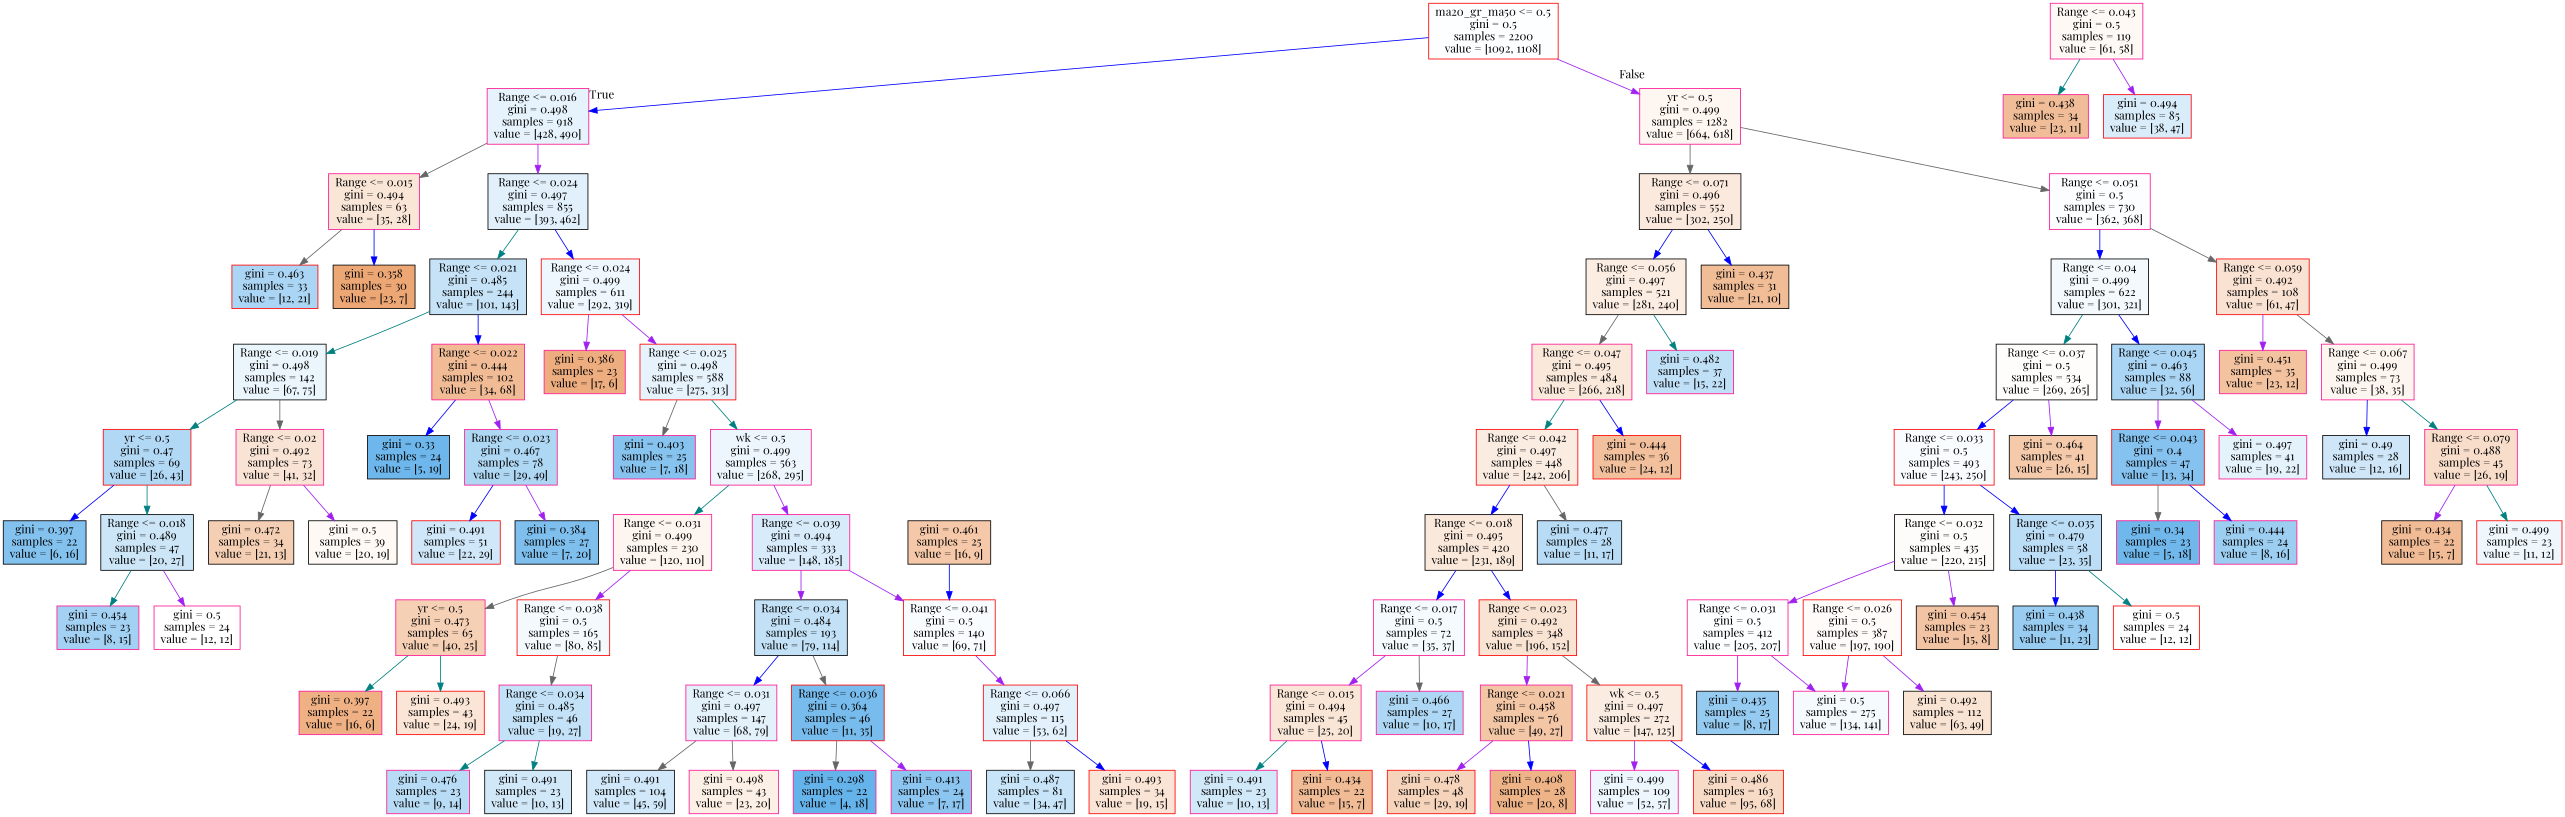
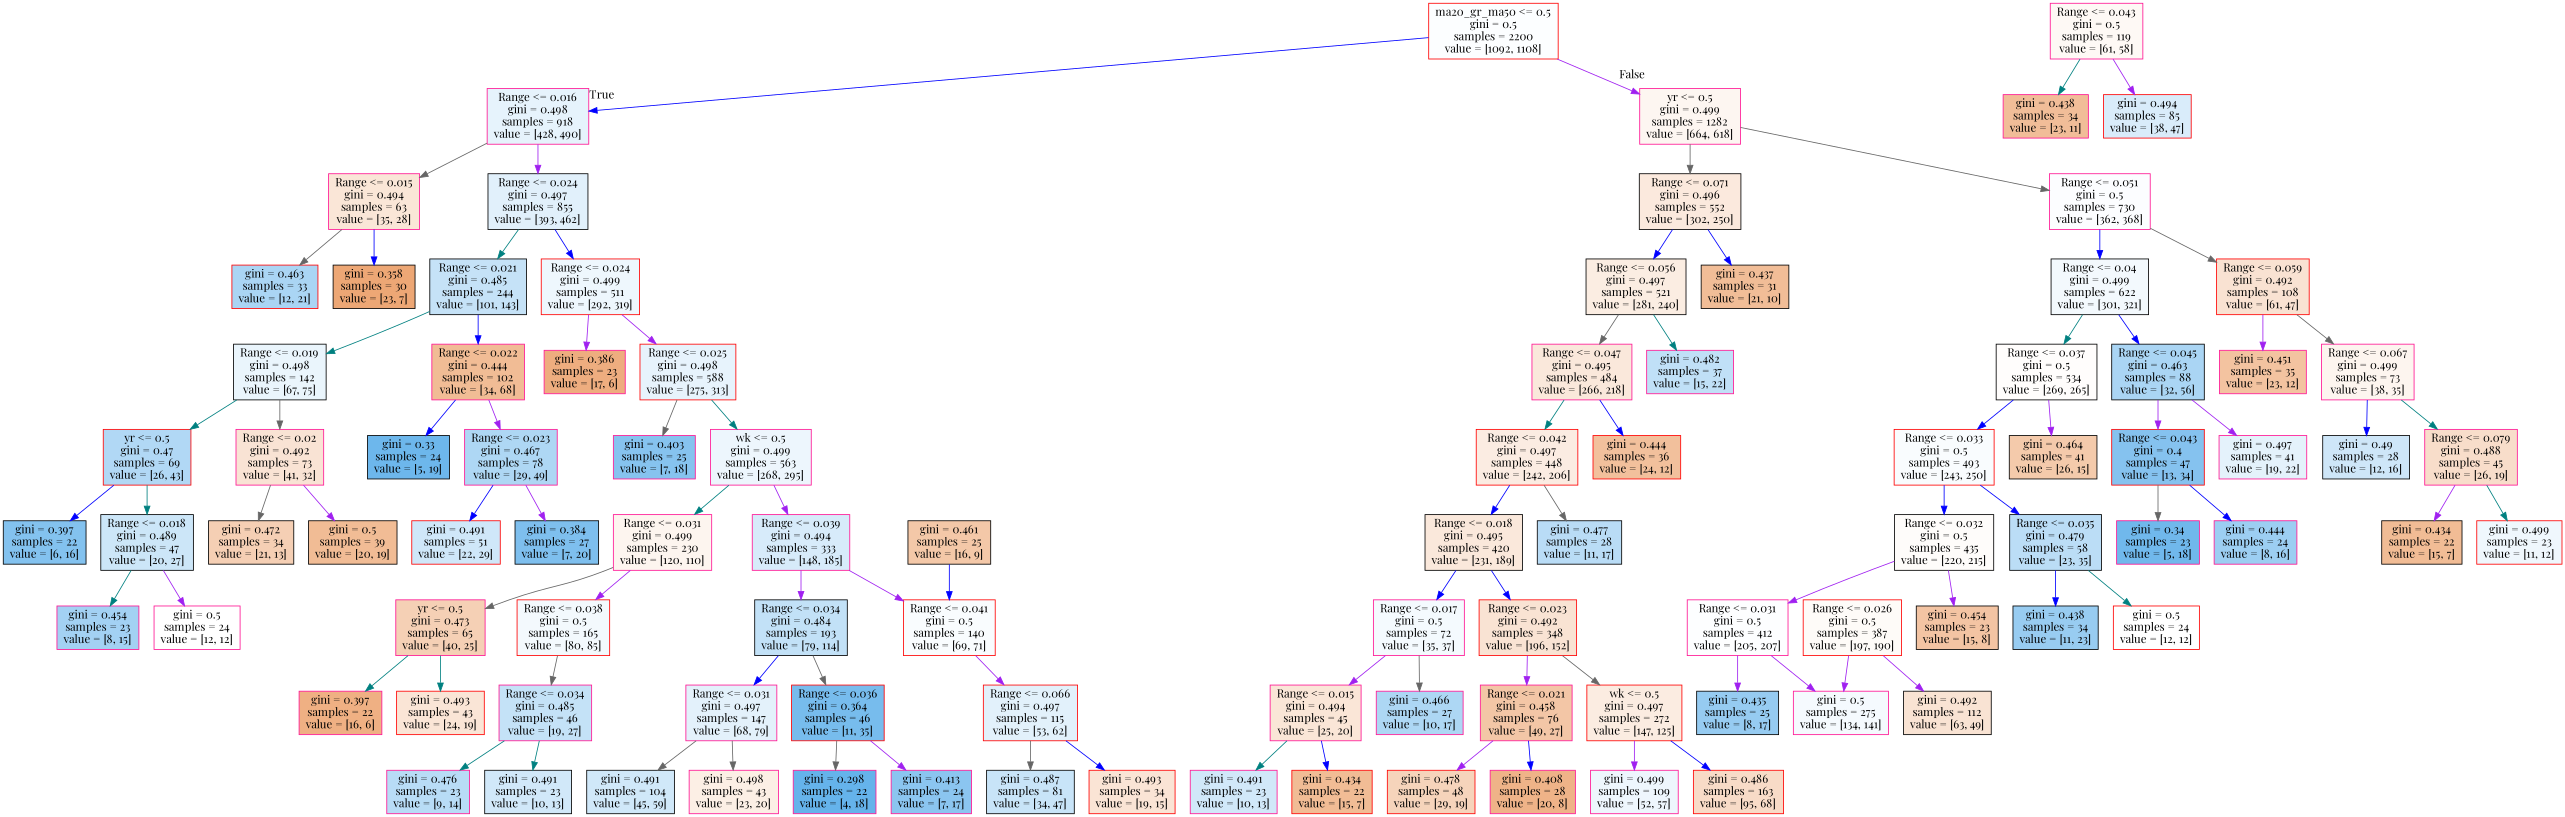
  digraph {
    fontname="Playfair Display"
    node [color=deeppink fillcolor="#f1bc95" fontname="Playfair Display" shape=box style=filled]
    edge [color=purple fontname="Playfair Display"]
    n1 [color=red fillcolor="#fcfeff" label="ma20_gr_ma50 <= 0.5\ngini = 0.5\nsamples = 2200\nvalue = [1092, 1108]"]
    n2 [fillcolor="#e6f3fc" label="Range <= 0.016\ngini = 0.498\nsamples = 918\nvalue = [428, 490]"]
    n3 [fillcolor="#fdf6f1" label="yr <= 0.5\ngini = 0.499\nsamples = 1282\nvalue = [664, 618]"]
    n4 [fillcolor="#fae6d7" label="Range <= 0.015\ngini = 0.494\nsamples = 63\nvalue = [35, 28]"]
    n5 [color=black fillcolor="#e1f0fb" label="Range <= 0.024\ngini = 0.497\nsamples = 855\nvalue = [393, 462]"]
    n6 [color=black fillcolor="#fbe9dd" label="Range <= 0.071\ngini = 0.496\nsamples = 552\nvalue = [302, 250]"]
    n7 [fillcolor="#fcfdff" label="Range <= 0.051\ngini = 0.5\nsamples = 730\nvalue = [362, 368]"]
    n8 [color=red fillcolor="#aad5f4" label="gini = 0.463\nsamples = 33\nvalue = [12, 21]"]
    n9 [color=black fillcolor="#eda775" label="gini = 0.358\nsamples = 30\nvalue = [23, 7]"]
    n10 [color=black fillcolor="#c5e2f7" label="Range <= 0.021\ngini = 0.485\nsamples = 244\nvalue = [101, 143]"]
-   n11 [color=red fillcolor="#eef7fd" label="Range <= 0.024\ngini = 0.499\nsamples = 611\nvalue = [292, 319]"]
+   n11 [color=red fillcolor="#eef7fd" label="Range <= 0.024\ngini = 0.499\nsamples = 511\nvalue = [292, 319]"]
    n12 [color=black fillcolor="#eaf5fc" label="Range <= 0.019\ngini = 0.498\nsamples = 142\nvalue = [67, 75]"]
    n13 [label="Range <= 0.022\ngini = 0.444\nsamples = 102\nvalue = [34, 68]"]
    n14 [fillcolor="#eead7f" label="gini = 0.386\nsamples = 23\nvalue = [17, 6]"]
    n15 [color=red fillcolor="#e7f3fc" label="Range <= 0.025\ngini = 0.498\nsamples = 588\nvalue = [275, 313]"]
    n16 [color=red fillcolor="#b1d8f5" label="yr <= 0.5\ngini = 0.47\nsamples = 69\nvalue = [26, 43]"]
    n17 [fillcolor="#f9e3d4" label="Range <= 0.02\ngini = 0.492\nsamples = 73\nvalue = [41, 32]"]
    n18 [color=black fillcolor="#6db7ec" label="gini = 0.33\nsamples = 24\nvalue = [5, 19]"]
    n19 [fillcolor="#aed7f4" label="Range <= 0.023\ngini = 0.467\nsamples = 78\nvalue = [29, 49]"]
    n20 [color=black fillcolor="#83c2ef" label="gini = 0.397\nsamples = 22\nvalue = [6, 16]"]
    n21 [color=black fillcolor="#cce6f8" label="Range <= 0.018\ngini = 0.489\nsamples = 47\nvalue = [20, 27]"]
    n22 [color=black fillcolor="#f5cfb4" label="gini = 0.472\nsamples = 34\nvalue = [21, 13]"]
-   n23 [color=black fillcolor="#fef9f5" label="gini = 0.5\nsamples = 39\nvalue = [20, 19]"]
+   n23 [color=black label="gini = 0.5\nsamples = 39\nvalue = [20, 19]"]
    n24 [fillcolor="#a3d1f3" label="gini = 0.454\nsamples = 23\nvalue = [8, 15]"]
    n25 [fillcolor="#ffffff" label="gini = 0.5\nsamples = 24\nvalue = [12, 12]"]
    n26 [color=red fillcolor="#cfe7f9" label="gini = 0.491\nsamples = 51\nvalue = [22, 29]"]
    n27 [color=black fillcolor="#7ebfee" label="gini = 0.384\nsamples = 27\nvalue = [7, 20]"]
    n28 [fillcolor="#86c3ef" label="gini = 0.403\nsamples = 25\nvalue = [7, 18]"]
    n29 [fillcolor="#edf6fd" label="wk <= 0.5\ngini = 0.499\nsamples = 563\nvalue = [268, 295]"]
    n30 [fillcolor="#fdf5ef" label="Range <= 0.031\ngini = 0.499\nsamples = 230\nvalue = [120, 110]"]
    n31 [fillcolor="#d7ebfa" label="Range <= 0.039\ngini = 0.494\nsamples = 333\nvalue = [148, 185]"]
    n32 [fillcolor="#f5d0b5" label="yr <= 0.5\ngini = 0.473\nsamples = 65\nvalue = [40, 25]"]
    n33 [color=red fillcolor="#f3f9fd" label="Range <= 0.038\ngini = 0.5\nsamples = 165\nvalue = [80, 85]"]
    n34 [color=black fillcolor="#c2e1f7" label="Range <= 0.034\ngini = 0.484\nsamples = 193\nvalue = [79, 114]"]
    n35 [color=red fillcolor="#f9fcfe" label="Range <= 0.041\ngini = 0.5\nsamples = 140\nvalue = [69, 71]"]
    n36 [fillcolor="#efb083" label="gini = 0.397\nsamples = 22\nvalue = [16, 6]"]
    n37 [color=red fillcolor="#fae5d6" label="gini = 0.493\nsamples = 43\nvalue = [24, 19]"]
    n38 [fillcolor="#c4e2f7" label="Range <= 0.034\ngini = 0.485\nsamples = 46\nvalue = [19, 27]"]
    n39 [fillcolor="#b8dcf6" label="gini = 0.476\nsamples = 23\nvalue = [9, 14]"]
    n40 [color=black fillcolor="#d1e8f9" label="gini = 0.491\nsamples = 23\nvalue = [10, 13]"]
    n41 [fillcolor="#fef9f5" label="Range <= 0.043\ngini = 0.5\nsamples = 119\nvalue = [61, 58]"]
    n42 [fillcolor="#f1bd98" label="gini = 0.438\nsamples = 34\nvalue = [23, 11]"]
    n43 [color=red fillcolor="#d9ecfa" label="gini = 0.494\nsamples = 85\nvalue = [38, 47]"]
    n44 [fillcolor="#e3f1fb" label="Range <= 0.031\ngini = 0.497\nsamples = 147\nvalue = [68, 79]"]
    n45 [color=red fillcolor="#77bced" label="Range <= 0.036\ngini = 0.364\nsamples = 46\nvalue = [11, 35]"]
    n46 [color=red fillcolor="#e2f1fb" label="Range <= 0.066\ngini = 0.497\nsamples = 115\nvalue = [53, 62]"]
    n47 [color=black fillcolor="#d0e8f9" label="gini = 0.491\nsamples = 104\nvalue = [45, 59]"]
    n48 [fillcolor="#fcefe5" label="gini = 0.498\nsamples = 43\nvalue = [23, 20]"]
    n49 [fillcolor="#65b3eb" label="gini = 0.298\nsamples = 22\nvalue = [4, 18]"]
    n50 [fillcolor="#8bc5f0" label="gini = 0.413\nsamples = 24\nvalue = [7, 17]"]
    n51 [color=black fillcolor="#f4c8a8" label="gini = 0.461\nsamples = 25\nvalue = [16, 9]"]
    n52 [color=black fillcolor="#c8e4f8" label="gini = 0.487\nsamples = 81\nvalue = [34, 47]"]
    n53 [color=red fillcolor="#fae4d5" label="gini = 0.493\nsamples = 34\nvalue = [19, 15]"]
    n54 [color=black fillcolor="#fbede2" label="Range <= 0.056\ngini = 0.497\nsamples = 521\nvalue = [281, 240]"]
    n55 [color=black fillcolor="#f1bd97" label="gini = 0.437\nsamples = 31\nvalue = [21, 10]"]
    n56 [color=black fillcolor="#f3f9fd" label="Range <= 0.04\ngini = 0.499\nsamples = 622\nvalue = [301, 321]"]
    n57 [color=red fillcolor="#f9e2d2" label="Range <= 0.059\ngini = 0.492\nsamples = 108\nvalue = [61, 47]"]
    n58 [fillcolor="#fae8db" label="Range <= 0.047\ngini = 0.495\nsamples = 484\nvalue = [266, 218]"]
    n59 [fillcolor="#c0e0f7" label="gini = 0.482\nsamples = 37\nvalue = [15, 22]"]
    n60 [color=red fillcolor="#fbece2" label="Range <= 0.042\ngini = 0.497\nsamples = 448\nvalue = [242, 206]"]
    n61 [color=red fillcolor="#f2c09c" label="gini = 0.444\nsamples = 36\nvalue = [24, 12]"]
    n62 [color=black fillcolor="#fae8db" label="Range <= 0.018\ngini = 0.495\nsamples = 420\nvalue = [231, 189]"]
    n63 [color=black fillcolor="#b9dcf6" label="gini = 0.477\nsamples = 28\nvalue = [11, 17]"]
    n64 [fillcolor="#f4fafe" label="Range <= 0.017\ngini = 0.5\nsamples = 72\nvalue = [35, 37]"]
    n65 [color=red fillcolor="#f9e3d3" label="Range <= 0.023\ngini = 0.492\nsamples = 348\nvalue = [196, 152]"]
    n66 [fillcolor="#fae6d7" label="Range <= 0.015\ngini = 0.494\nsamples = 45\nvalue = [25, 20]"]
    n67 [fillcolor="#add7f4" label="gini = 0.466\nsamples = 27\nvalue = [10, 17]"]
    n68 [fillcolor="#f3c6a6" label="Range <= 0.021\ngini = 0.458\nsamples = 76\nvalue = [49, 27]"]
    n69 [color=red fillcolor="#fbece1" label="wk <= 0.5\ngini = 0.497\nsamples = 272\nvalue = [147, 125]"]
    n70 [fillcolor="#d1e8f9" label="gini = 0.491\nsamples = 23\nvalue = [10, 13]"]
    n71 [color=red label="gini = 0.434\nsamples = 22\nvalue = [15, 7]"]
    n72 [color=red fillcolor="#f6d4bb" label="gini = 0.478\nsamples = 48\nvalue = [29, 19]"]
    n73 [fillcolor="#efb388" label="gini = 0.408\nsamples = 28\nvalue = [20, 8]"]
    n74 [fillcolor="#eef6fd" label="gini = 0.499\nsamples = 109\nvalue = [52, 57]"]
    n75 [color=red fillcolor="#f8dbc7" label="gini = 0.486\nsamples = 163\nvalue = [95, 68]"]
    n76 [color=black fillcolor="#fffdfc" label="Range <= 0.037\ngini = 0.5\nsamples = 534\nvalue = [269, 265]"]
    n77 [color=black fillcolor="#aad5f4" label="Range <= 0.045\ngini = 0.463\nsamples = 88\nvalue = [32, 56]"]
    n78 [fillcolor="#f3c3a0" label="gini = 0.451\nsamples = 35\nvalue = [23, 12]"]
    n79 [fillcolor="#fdf5ef" label="Range <= 0.067\ngini = 0.499\nsamples = 73\nvalue = [38, 35]"]
    n80 [color=red fillcolor="#f9fcfe" label="Range <= 0.033\ngini = 0.5\nsamples = 493\nvalue = [243, 250]"]
    n81 [color=black fillcolor="#f4caab" label="gini = 0.464\nsamples = 41\nvalue = [26, 15]"]
    n82 [color=red fillcolor="#85c2ef" label="Range <= 0.043\ngini = 0.4\nsamples = 47\nvalue = [13, 34]"]
    n83 [fillcolor="#e4f2fb" label="gini = 0.497\nsamples = 41\nvalue = [19, 22]"]
    n84 [color=black fillcolor="#fefcfa" label="Range <= 0.032\ngini = 0.5\nsamples = 435\nvalue = [220, 215]"]
    n85 [color=black fillcolor="#bbddf6" label="Range <= 0.035\ngini = 0.479\nsamples = 58\nvalue = [23, 35]"]
    n86 [fillcolor="#fdfeff" label="Range <= 0.031\ngini = 0.5\nsamples = 412\nvalue = [205, 207]"]
    n87 [color=black fillcolor="#f3c4a3" label="gini = 0.454\nsamples = 23\nvalue = [15, 8]"]
    n88 [color=black fillcolor="#98ccf1" label="gini = 0.438\nsamples = 34\nvalue = [11, 23]"]
    n89 [color=red fillcolor="#ffffff" label="gini = 0.5\nsamples = 24\nvalue = [12, 12]"]
    n90 [color=black fillcolor="#96cbf1" label="gini = 0.435\nsamples = 25\nvalue = [8, 17]"]
    n91 [fillcolor="#f5fafe" label="gini = 0.5\nsamples = 275\nvalue = [134, 141]"]
    n92 [color=red fillcolor="#fefbf8" label="Range <= 0.026\ngini = 0.5\nsamples = 387\nvalue = [197, 190]"]
    n93 [color=black fillcolor="#f9e3d3" label="gini = 0.492\nsamples = 112\nvalue = [63, 49]"]
    n94 [fillcolor="#70b8ec" label="gini = 0.34\nsamples = 23\nvalue = [5, 18]"]
    n95 [fillcolor="#9ccef2" label="gini = 0.444\nsamples = 24\nvalue = [8, 16]"]
    n96 [color=black fillcolor="#cee6f8" label="gini = 0.49\nsamples = 28\nvalue = [12, 16]"]
    n97 [fillcolor="#f8ddca" label="Range <= 0.079\ngini = 0.488\nsamples = 45\nvalue = [26, 19]"]
    n98 [color=black label="gini = 0.434\nsamples = 22\nvalue = [15, 7]"]
    n99 [color=red fillcolor="#eff7fd" label="gini = 0.499\nsamples = 23\nvalue = [11, 12]"]
    n1 -> n2 [color=blue headlabel=True labelangle=45 labeldistance=2.5]
    n1 -> n3 [headlabel=False labelangle=-45 labeldistance=2.5]
    n2 -> n4 [color=gray40]
    n2 -> n5
    n3 -> n6 [color=gray40]
    n3 -> n7 [color=gray40]
    n4 -> n8 [color=gray40]
    n4 -> n9 [color=blue]
    n5 -> n10 [color=teal]
    n5 -> n11 [color=blue]
    n6 -> n54 [color=blue]
    n6 -> n55 [color=blue]
    n7 -> n56 [color=blue]
    n7 -> n57 [color=gray40]
    n10 -> n12 [color=teal]
    n10 -> n13 [color=blue]
    n11 -> n14
    n11 -> n15
    n12 -> n16 [color=teal]
    n12 -> n17 [color=gray40]
    n13 -> n18 [color=blue]
    n13 -> n19
    n15 -> n28 [color=gray40]
    n15 -> n29 [color=teal]
    n16 -> n20 [color=blue]
    n16 -> n21 [color=teal]
    n17 -> n22 [color=gray40]
    n17 -> n23
    n19 -> n26 [color=blue]
    n19 -> n27
    n21 -> n24 [color=teal]
    n21 -> n25
    n29 -> n30 [color=teal]
    n29 -> n31
    n30 -> n32 [color=gray40]
    n30 -> n33
    n31 -> n34
    n31 -> n35
    n32 -> n36 [color=teal]
    n32 -> n37 [color=teal]
    n33 -> n38 [color=gray40]
    n34 -> n44 [color=blue]
    n34 -> n45 [color=gray40]
    n35 -> n46
    n38 -> n39 [color=teal]
    n38 -> n40 [color=teal]
    n41 -> n42 [color=teal]
    n41 -> n43
    n44 -> n47 [color=gray40]
    n44 -> n48 [color=gray40]
    n45 -> n49 [color=gray40]
    n45 -> n50
    n46 -> n52 [color=gray40]
    n46 -> n53 [color=blue]
    n51 -> n35 [color=blue]
    n54 -> n58 [color=gray40]
    n54 -> n59 [color=teal]
    n56 -> n76 [color=teal]
    n56 -> n77 [color=blue]
    n57 -> n78
    n57 -> n79 [color=gray40]
    n58 -> n60 [color=teal]
    n58 -> n61 [color=blue]
    n60 -> n62 [color=blue]
    n60 -> n63 [color=gray40]
    n62 -> n64 [color=blue]
    n62 -> n65 [color=blue]
    n64 -> n66
    n64 -> n67 [color=gray40]
    n65 -> n68
    n65 -> n69 [color=gray40]
    n66 -> n70 [color=teal]
    n66 -> n71 [color=blue]
    n68 -> n72
    n68 -> n73 [color=blue]
    n69 -> n74
    n69 -> n75 [color=blue]
    n76 -> n80 [color=blue]
    n76 -> n81
    n77 -> n82
    n77 -> n83
    n79 -> n96 [color=blue]
    n79 -> n97 [color=teal]
    n80 -> n84 [color=blue]
    n80 -> n85 [color=blue]
    n82 -> n94 [color=gray40]
    n82 -> n95 [color=blue]
    n84 -> n86
    n84 -> n87
    n85 -> n88 [color=blue]
    n85 -> n89 [color=teal]
    n86 -> n90
    n86 -> n91
    n92 -> n91
    n92 -> n93
    n97 -> n98
    n97 -> n99 [color=teal]
  }
